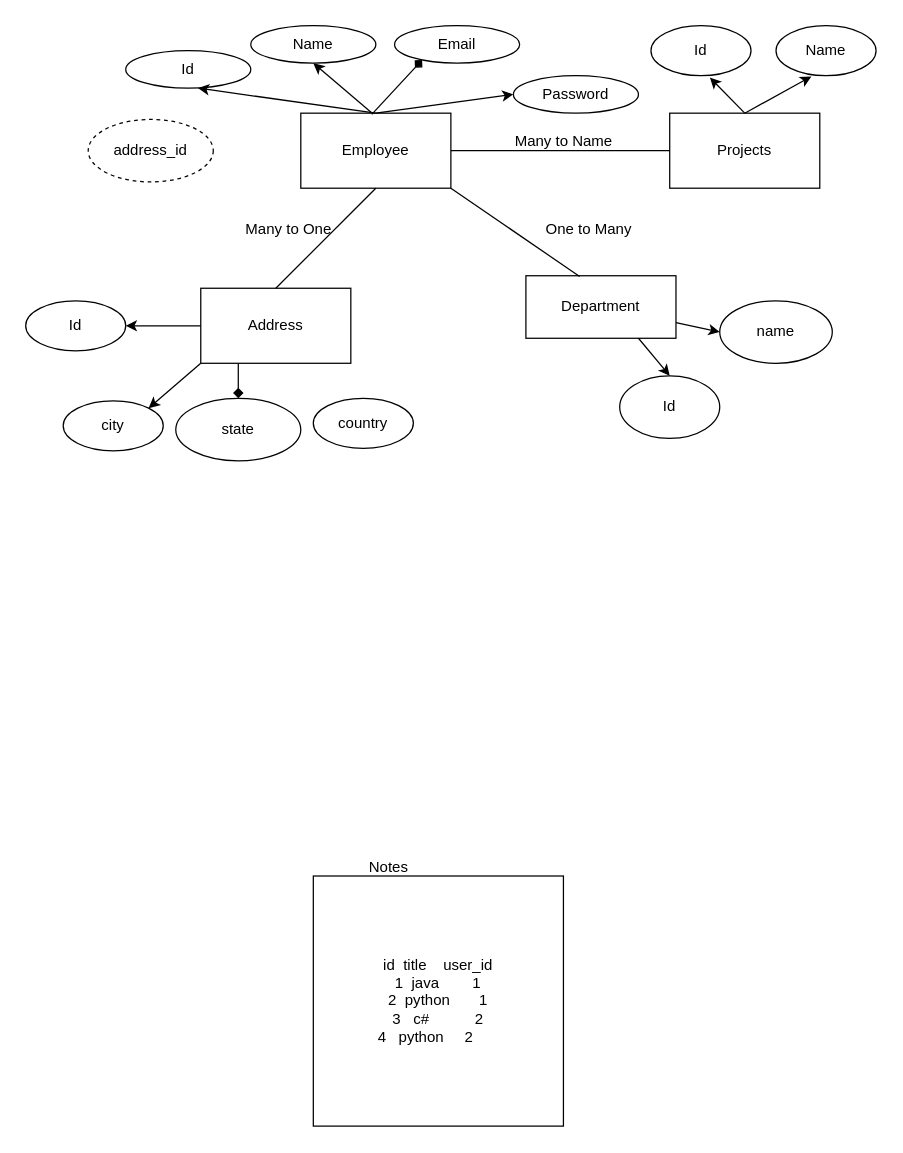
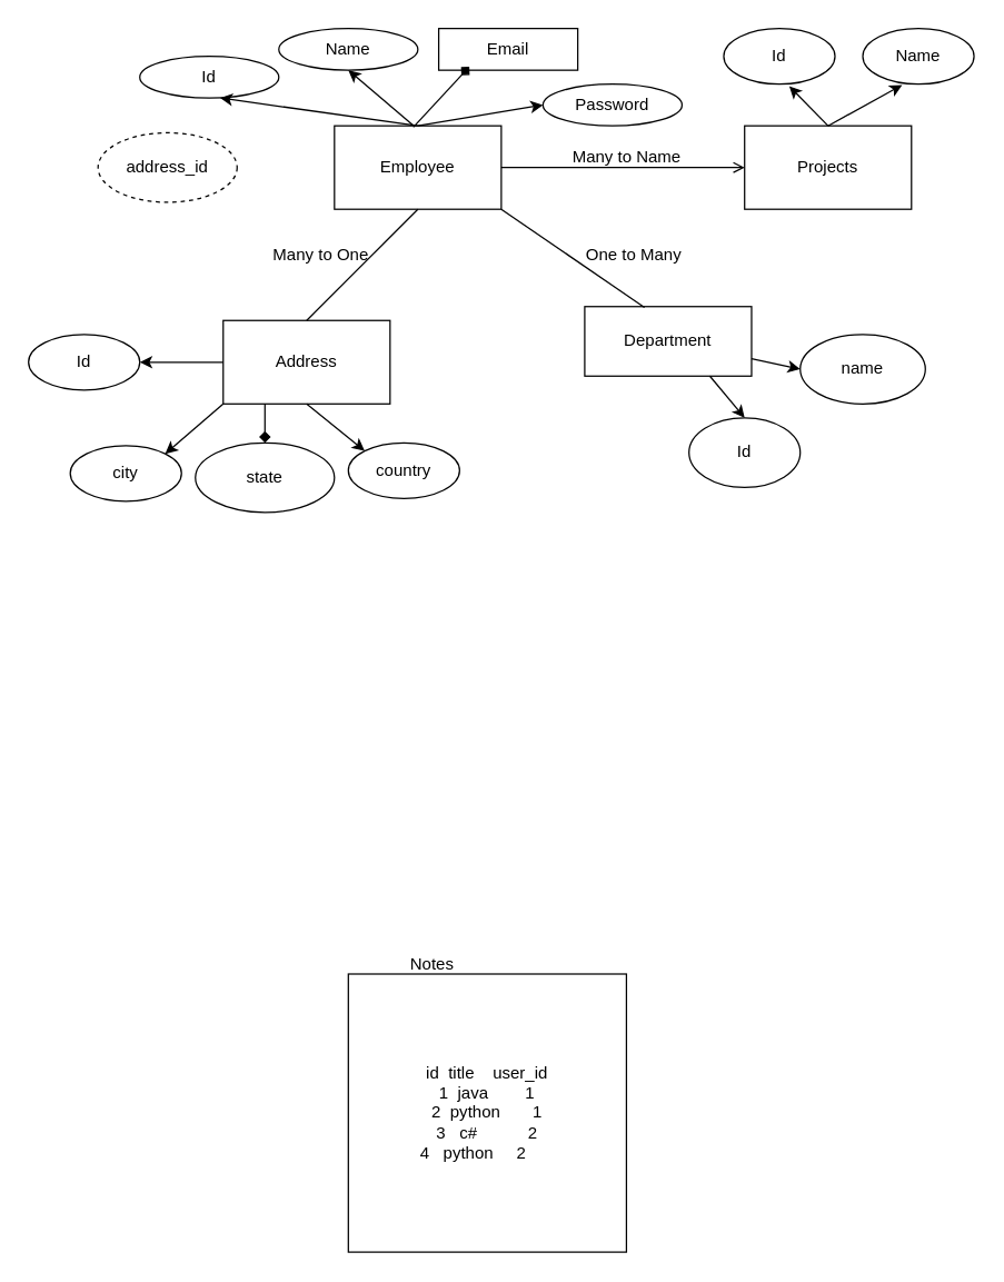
  <mxCell id="0" />
  <mxCell id="1" parent="0" />
  <mxCell id="2" value="Employee" style="rounded=0;whiteSpace=wrap;html=1;" parent="1" vertex="1"><mxGeometry x="240" y="90" width="120" height="60" as="geometry" /></mxCell>
  <mxCell id="3" value="Id" style="ellipse;whiteSpace=wrap;html=1;" parent="1" vertex="1"><mxGeometry x="100" y="40" width="100" height="30" as="geometry" /></mxCell>
  <mxCell id="4" value="Name" style="ellipse;whiteSpace=wrap;html=1;" parent="1" vertex="1"><mxGeometry x="200" y="20" width="100" height="30" as="geometry" /></mxCell>
- <mxCell id="5" value="Email" style="ellipse;whiteSpace=wrap;html=1;" parent="1" vertex="1"><mxGeometry x="315" y="20" width="100" height="30" as="geometry" /></mxCell>
- <mxCell id="6" value="Password" style="ellipse;whiteSpace=wrap;html=1;" parent="1" vertex="1"><mxGeometry x="410" y="60" width="100" height="30" as="geometry" /></mxCell>
+ <mxCell id="5" value="Email" style="whiteSpace=wrap;html=1;rounded=0;" parent="1" vertex="1"><mxGeometry x="315" y="20" width="100" height="30" as="geometry" /></mxCell>
+ <mxCell id="6" value="Password" style="ellipse;whiteSpace=wrap;html=1;" parent="1" vertex="1"><mxGeometry x="390" y="60" width="100" height="30" as="geometry" /></mxCell>
  <mxCell id="7" value="" style="endArrow=classic;html=1;rounded=0;entryX=0.577;entryY=0.998;entryDx=0;entryDy=0;entryPerimeter=0;" parent="1" target="3" edge="1"><mxGeometry width="50" height="50" relative="1" as="geometry"><mxPoint x="300" y="90" as="sourcePoint" /><mxPoint x="330" y="100" as="targetPoint" /></mxGeometry></mxCell>
  <mxCell id="8" value="" style="endArrow=diamond;html=1;rounded=0;entryX=0.22;entryY=0.917;entryDx=0;entryDy=0;entryPerimeter=0;exitX=0.473;exitY=0.016;exitDx=0;exitDy=0;exitPerimeter=0;" parent="1" source="2" target="5" edge="1"><mxGeometry width="50" height="50" relative="1" as="geometry"><mxPoint x="341" y="100" as="sourcePoint" /><mxPoint x="259" y="50" as="targetPoint" /></mxGeometry></mxCell>
  <mxCell id="9" value="" style="endArrow=classic;html=1;rounded=0;entryX=0.5;entryY=1;entryDx=0;entryDy=0;exitX=0.47;exitY=-0.008;exitDx=0;exitDy=0;exitPerimeter=0;" parent="1" source="2" target="4" edge="1"><mxGeometry width="50" height="50" relative="1" as="geometry"><mxPoint x="307" y="101" as="sourcePoint" /><mxPoint x="347" y="58" as="targetPoint" /></mxGeometry></mxCell>
  <mxCell id="10" value="" style="endArrow=classic;html=1;rounded=0;entryX=0;entryY=0.5;entryDx=0;entryDy=0;exitX=0.5;exitY=0;exitDx=0;exitDy=0;" parent="1" source="2" target="6" edge="1"><mxGeometry width="50" height="50" relative="1" as="geometry"><mxPoint x="306" y="100" as="sourcePoint" /><mxPoint x="260" y="60" as="targetPoint" /></mxGeometry></mxCell>
  <mxCell id="11" value="Projects" style="rounded=0;whiteSpace=wrap;html=1;" parent="1" vertex="1"><mxGeometry x="535" y="90" width="120" height="60" as="geometry" /></mxCell>
  <mxCell id="12" value="Id" style="ellipse;whiteSpace=wrap;html=1;" parent="1" vertex="1"><mxGeometry x="520" y="20" width="80" height="40" as="geometry" /></mxCell>
  <mxCell id="13" value="Name" style="ellipse;whiteSpace=wrap;html=1;" parent="1" vertex="1"><mxGeometry x="620" y="20" width="80" height="40" as="geometry" /></mxCell>
  <mxCell id="14" value="" style="endArrow=classic;html=1;rounded=0;exitX=0.5;exitY=0;exitDx=0;exitDy=0;entryX=0.589;entryY=1.038;entryDx=0;entryDy=0;entryPerimeter=0;" parent="1" source="11" target="12" edge="1"><mxGeometry width="50" height="50" relative="1" as="geometry"><mxPoint x="590" y="150" as="sourcePoint" /><mxPoint x="640" y="100" as="targetPoint" /></mxGeometry></mxCell>
  <mxCell id="15" value="" style="endArrow=classic;html=1;rounded=0;exitX=0.5;exitY=0;exitDx=0;exitDy=0;entryX=0.354;entryY=1.015;entryDx=0;entryDy=0;entryPerimeter=0;" parent="1" source="11" target="13" edge="1"><mxGeometry width="50" height="50" relative="1" as="geometry"><mxPoint x="630" y="100" as="sourcePoint" /><mxPoint x="577" y="72" as="targetPoint" /></mxGeometry></mxCell>
- <mxCell id="16" value="" style="endArrow=none;html=1;rounded=0;exitX=1;exitY=0.5;exitDx=0;exitDy=0;entryX=0;entryY=0.5;entryDx=0;entryDy=0;" parent="1" source="2" target="11" edge="1"><mxGeometry width="50" height="50" relative="1" as="geometry"><mxPoint x="480" y="150" as="sourcePoint" /><mxPoint x="530" y="100" as="targetPoint" /></mxGeometry></mxCell>
+ <mxCell id="16" value="" style="endArrow=open;html=1;rounded=0;exitX=1;exitY=0.5;exitDx=0;exitDy=0;entryX=0;entryY=0.5;entryDx=0;entryDy=0;" parent="1" source="2" target="11" edge="1"><mxGeometry width="50" height="50" relative="1" as="geometry"><mxPoint x="480" y="150" as="sourcePoint" /><mxPoint x="530" y="100" as="targetPoint" /></mxGeometry></mxCell>
  <mxCell id="17" value="Many to Name" style="text;html=1;align=center;verticalAlign=middle;resizable=0;points=[];autosize=1;strokeColor=none;fillColor=none;" parent="1" vertex="1"><mxGeometry x="400" y="98" width="100" height="30" as="geometry" /></mxCell>
  <mxCell id="18" value="Address" style="rounded=0;whiteSpace=wrap;html=1;" parent="1" vertex="1"><mxGeometry x="160" y="230" width="120" height="60" as="geometry" /></mxCell>
  <mxCell id="19" value="Id" style="ellipse;whiteSpace=wrap;html=1;" parent="1" vertex="1"><mxGeometry x="20" y="240" width="80" height="40" as="geometry" /></mxCell>
  <mxCell id="20" value="city" style="ellipse;whiteSpace=wrap;html=1;" parent="1" vertex="1"><mxGeometry x="50" y="320" width="80" height="40" as="geometry" /></mxCell>
  <mxCell id="21" value="" style="endArrow=none;html=1;rounded=0;exitX=0.5;exitY=0;exitDx=0;exitDy=0;entryX=0.5;entryY=1;entryDx=0;entryDy=0;" parent="1" source="18" target="2" edge="1"><mxGeometry width="50" height="50" relative="1" as="geometry"><mxPoint x="290" y="210" as="sourcePoint" /><mxPoint x="340" y="160" as="targetPoint" /></mxGeometry></mxCell>
  <mxCell id="22" value="Many to One" style="text;html=1;align=center;verticalAlign=middle;resizable=0;points=[];autosize=1;strokeColor=none;fillColor=none;" parent="1" vertex="1"><mxGeometry x="185" y="168" width="90" height="30" as="geometry" /></mxCell>
  <mxCell id="23" value="Department" style="rounded=0;whiteSpace=wrap;html=1;" parent="1" vertex="1"><mxGeometry x="420" y="220" width="120" height="50" as="geometry" /></mxCell>
  <mxCell id="24" value="Id" style="ellipse;whiteSpace=wrap;html=1;" parent="1" vertex="1"><mxGeometry x="495" y="300" width="80" height="50" as="geometry" /></mxCell>
  <mxCell id="25" value="name" style="ellipse;whiteSpace=wrap;html=1;" parent="1" vertex="1"><mxGeometry x="575" y="240" width="90" height="50" as="geometry" /></mxCell>
  <mxCell id="26" value="" style="endArrow=none;html=1;rounded=0;entryX=0.358;entryY=0.012;entryDx=0;entryDy=0;entryPerimeter=0;" parent="1" target="23" edge="1"><mxGeometry width="50" height="50" relative="1" as="geometry"><mxPoint x="360" y="150" as="sourcePoint" /><mxPoint x="510" y="160" as="targetPoint" /></mxGeometry></mxCell>
- <mxCell id="27" value="One to Many" style="text;html=1;align=center;verticalAlign=middle;resizable=0;points=[];autosize=1;strokeColor=none;fillColor=none;" parent="1" vertex="1"><mxGeometry x="425" y="168" width="90" height="30" as="geometry" /></mxCell>
+ <mxCell id="27" value="One to Many" style="text;html=1;align=center;verticalAlign=middle;resizable=0;points=[];autosize=1;strokeColor=none;fillColor=none;" parent="1" vertex="1"><mxGeometry x="410" y="168" width="90" height="30" as="geometry" /></mxCell>
  <mxCell id="28" value="state" style="ellipse;whiteSpace=wrap;html=1;" parent="1" vertex="1"><mxGeometry x="140" y="318" width="100" height="50" as="geometry" /></mxCell>
  <mxCell id="29" value="address_id" style="ellipse;whiteSpace=wrap;html=1;dashed=1;" parent="1" vertex="1"><mxGeometry x="70" y="95" width="100" height="50" as="geometry" /></mxCell>
  <mxCell id="30" value="id&amp;nbsp; title&amp;nbsp; &amp;nbsp; user_id&lt;br&gt;1&amp;nbsp; java&amp;nbsp; &amp;nbsp; &amp;nbsp; &amp;nbsp; 1&lt;br&gt;2&amp;nbsp; python&amp;nbsp; &amp;nbsp; &amp;nbsp; &amp;nbsp;1&lt;br&gt;3&amp;nbsp; &amp;nbsp;c#&amp;nbsp; &amp;nbsp; &amp;nbsp; &amp;nbsp; &amp;nbsp; &amp;nbsp;2&lt;br&gt;4&amp;nbsp; &amp;nbsp;python&amp;nbsp; &amp;nbsp; &amp;nbsp;2&amp;nbsp; &amp;nbsp; &amp;nbsp;&amp;nbsp;" style="whiteSpace=wrap;html=1;aspect=fixed;" parent="1" vertex="1"><mxGeometry x="250" y="700" width="200" height="200" as="geometry" /></mxCell>
  <mxCell id="31" value="Notes" style="text;html=1;align=center;verticalAlign=middle;resizable=0;points=[];autosize=1;strokeColor=none;fillColor=none;" parent="1" vertex="1"><mxGeometry x="285" y="678" width="50" height="30" as="geometry" /></mxCell>
  <mxCell id="32" value="country" style="ellipse;whiteSpace=wrap;html=1;" parent="1" vertex="1"><mxGeometry x="250" y="318" width="80" height="40" as="geometry" /></mxCell>
  <mxCell id="33" value="" style="endArrow=classic;html=1;rounded=0;entryX=1;entryY=0.5;entryDx=0;entryDy=0;exitX=0;exitY=0.5;exitDx=0;exitDy=0;" parent="1" source="18" target="19" edge="1"><mxGeometry width="50" height="50" relative="1" as="geometry"><mxPoint x="320" y="101" as="sourcePoint" /><mxPoint x="360" y="58" as="targetPoint" /></mxGeometry></mxCell>
  <mxCell id="34" value="" style="endArrow=classic;html=1;rounded=0;entryX=1;entryY=0;entryDx=0;entryDy=0;exitX=0;exitY=1;exitDx=0;exitDy=0;" parent="1" source="18" target="20" edge="1"><mxGeometry width="50" height="50" relative="1" as="geometry"><mxPoint x="250" y="268" as="sourcePoint" /><mxPoint x="190" y="268" as="targetPoint" /></mxGeometry></mxCell>
  <mxCell id="35" value="" style="endArrow=diamond;html=1;rounded=0;entryX=0.5;entryY=0;entryDx=0;entryDy=0;exitX=0.25;exitY=1;exitDx=0;exitDy=0;" parent="1" source="18" target="28" edge="1"><mxGeometry width="50" height="50" relative="1" as="geometry"><mxPoint x="242" y="288" as="sourcePoint" /><mxPoint x="190" y="309" as="targetPoint" /></mxGeometry></mxCell>
+ <mxCell id="36" value="" style="endArrow=classic;html=1;rounded=0;entryX=0;entryY=0;entryDx=0;entryDy=0;exitX=0.5;exitY=1;exitDx=0;exitDy=0;" parent="1" source="18" target="32" edge="1"><mxGeometry width="50" height="50" relative="1" as="geometry"><mxPoint x="240" y="298" as="sourcePoint" /><mxPoint x="240" y="326" as="targetPoint" /></mxGeometry></mxCell>
  <mxCell id="37" value="" style="endArrow=classic;html=1;rounded=0;entryX=0.5;entryY=0;entryDx=0;entryDy=0;exitX=0.75;exitY=1;exitDx=0;exitDy=0;" parent="1" source="23" target="24" edge="1"><mxGeometry width="50" height="50" relative="1" as="geometry"><mxPoint x="510" y="278" as="sourcePoint" /><mxPoint x="510" y="306" as="targetPoint" /></mxGeometry></mxCell>
  <mxCell id="38" value="" style="endArrow=classic;html=1;rounded=0;entryX=0;entryY=0.5;entryDx=0;entryDy=0;exitX=1;exitY=0.75;exitDx=0;exitDy=0;" parent="1" source="23" target="25" edge="1"><mxGeometry width="50" height="50" relative="1" as="geometry"><mxPoint x="560" y="278" as="sourcePoint" /><mxPoint x="585" y="298" as="targetPoint" /></mxGeometry></mxCell>
